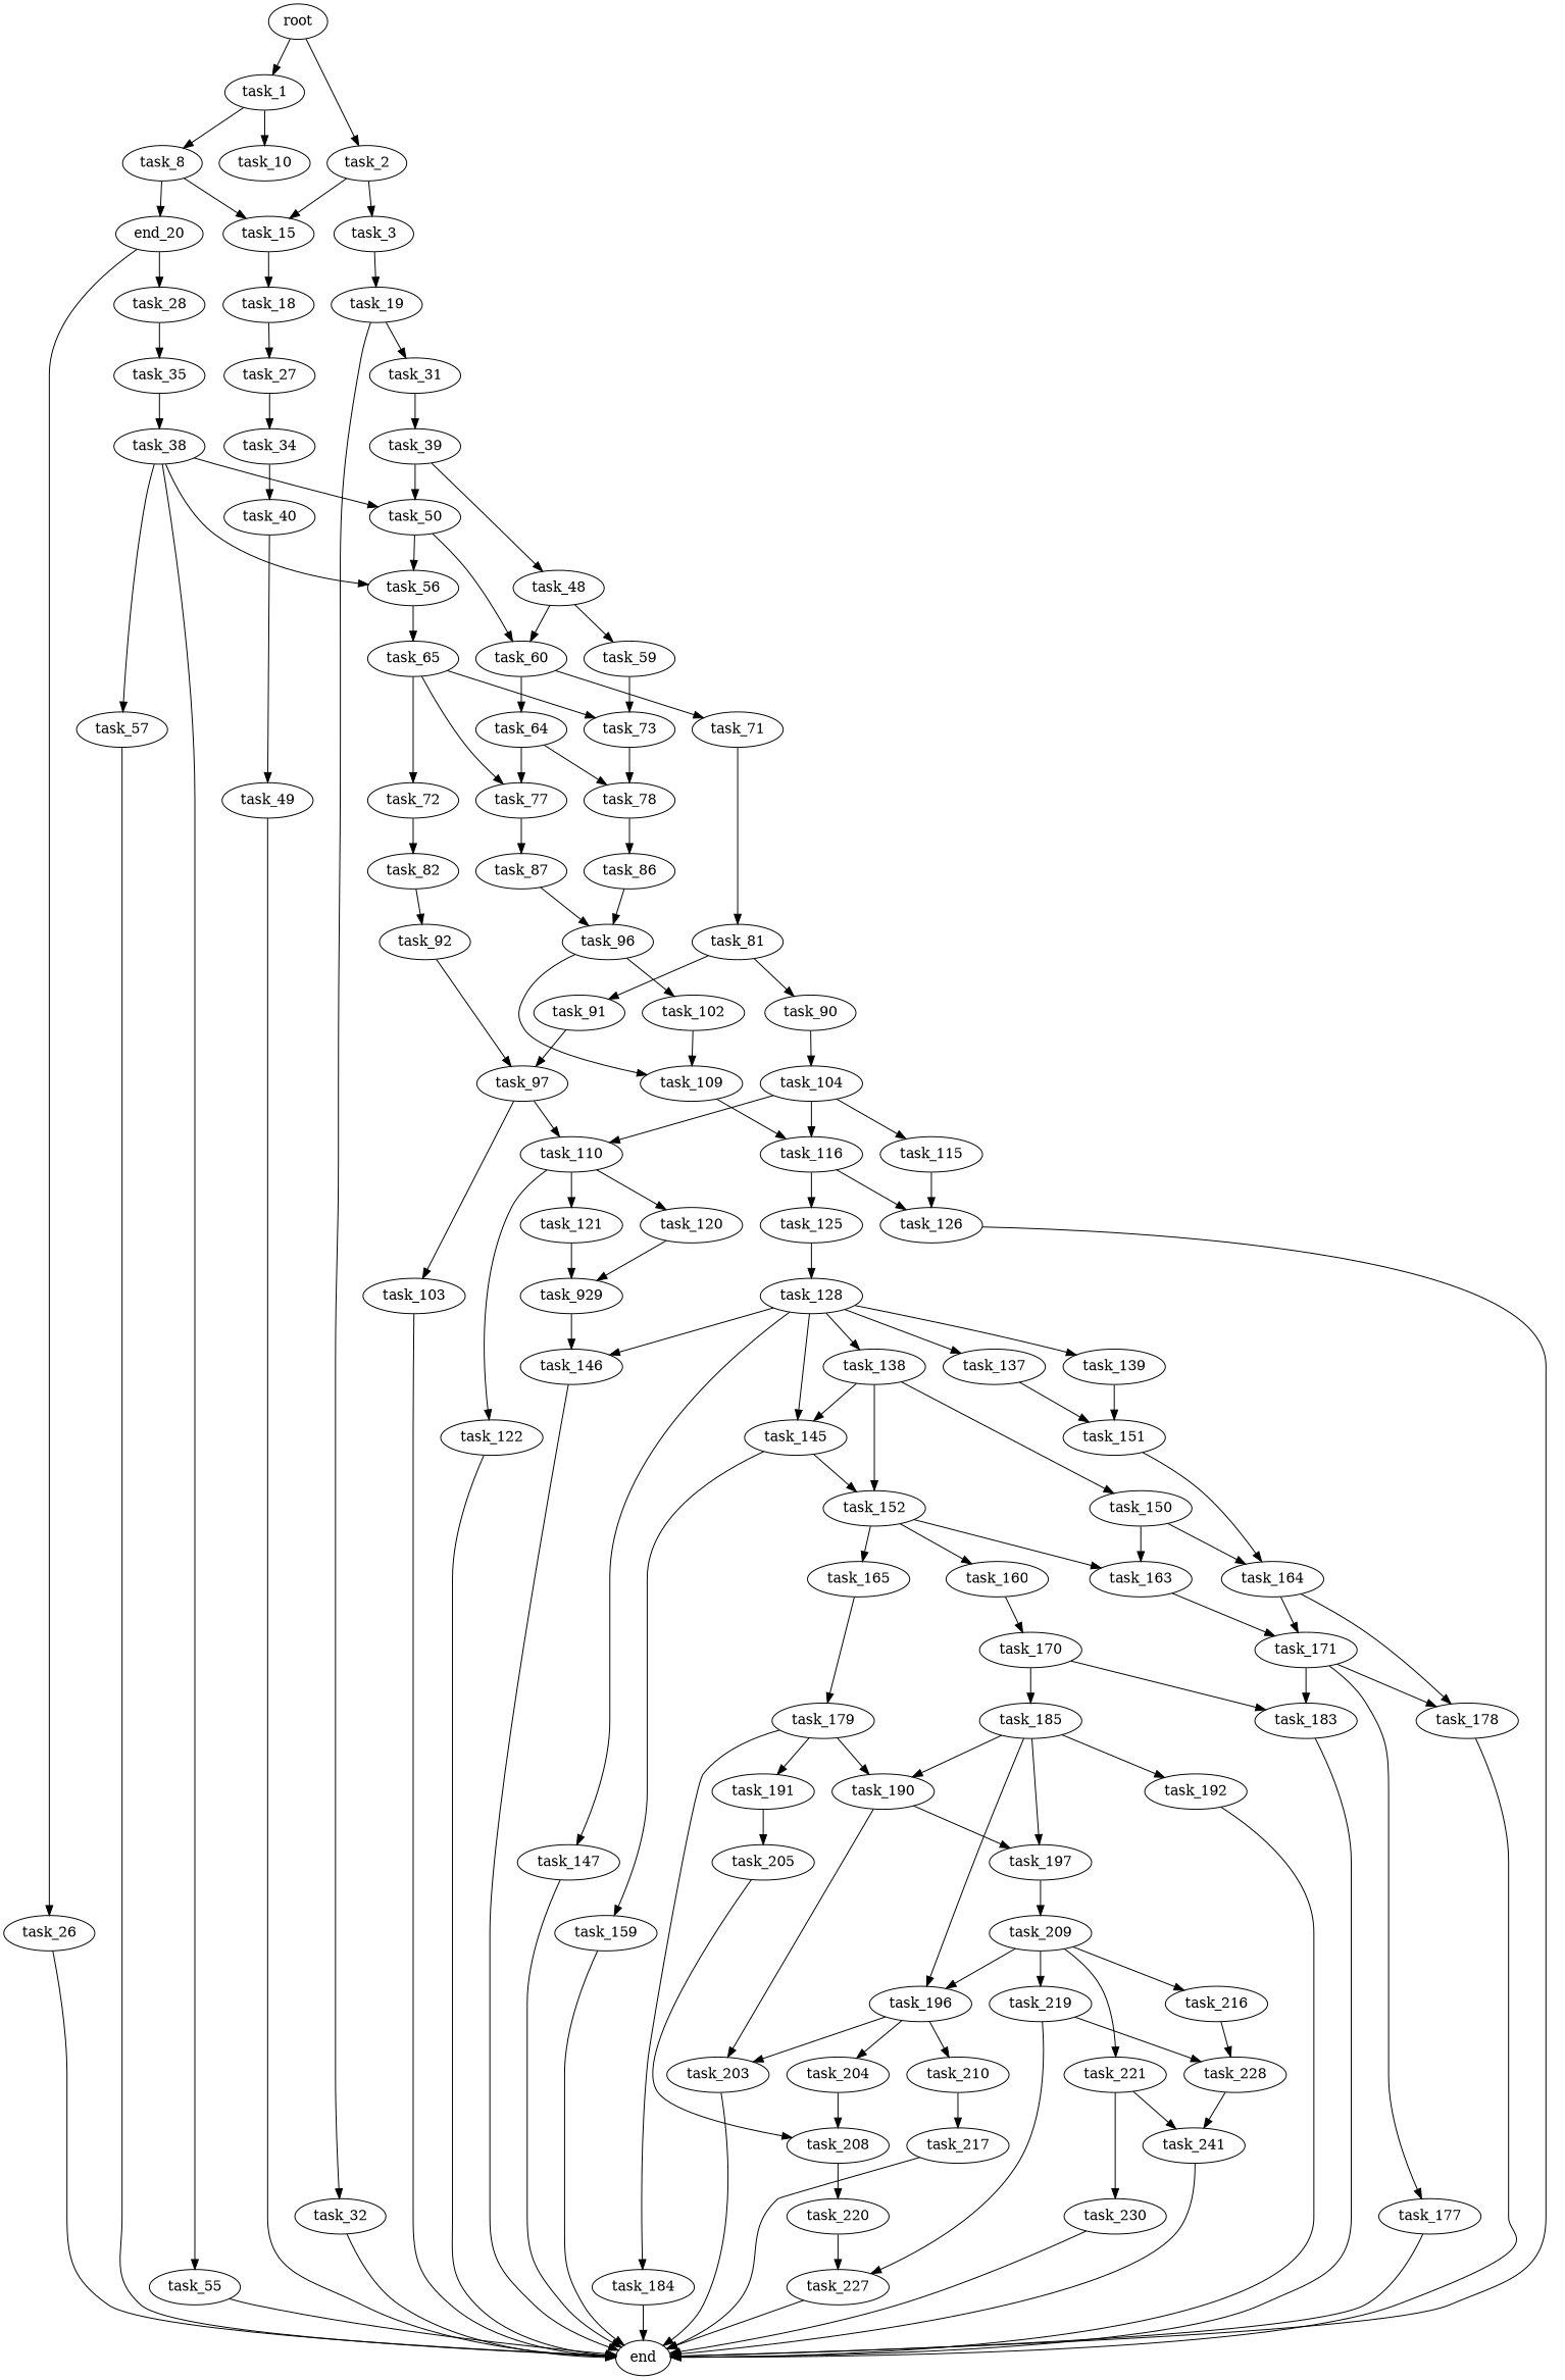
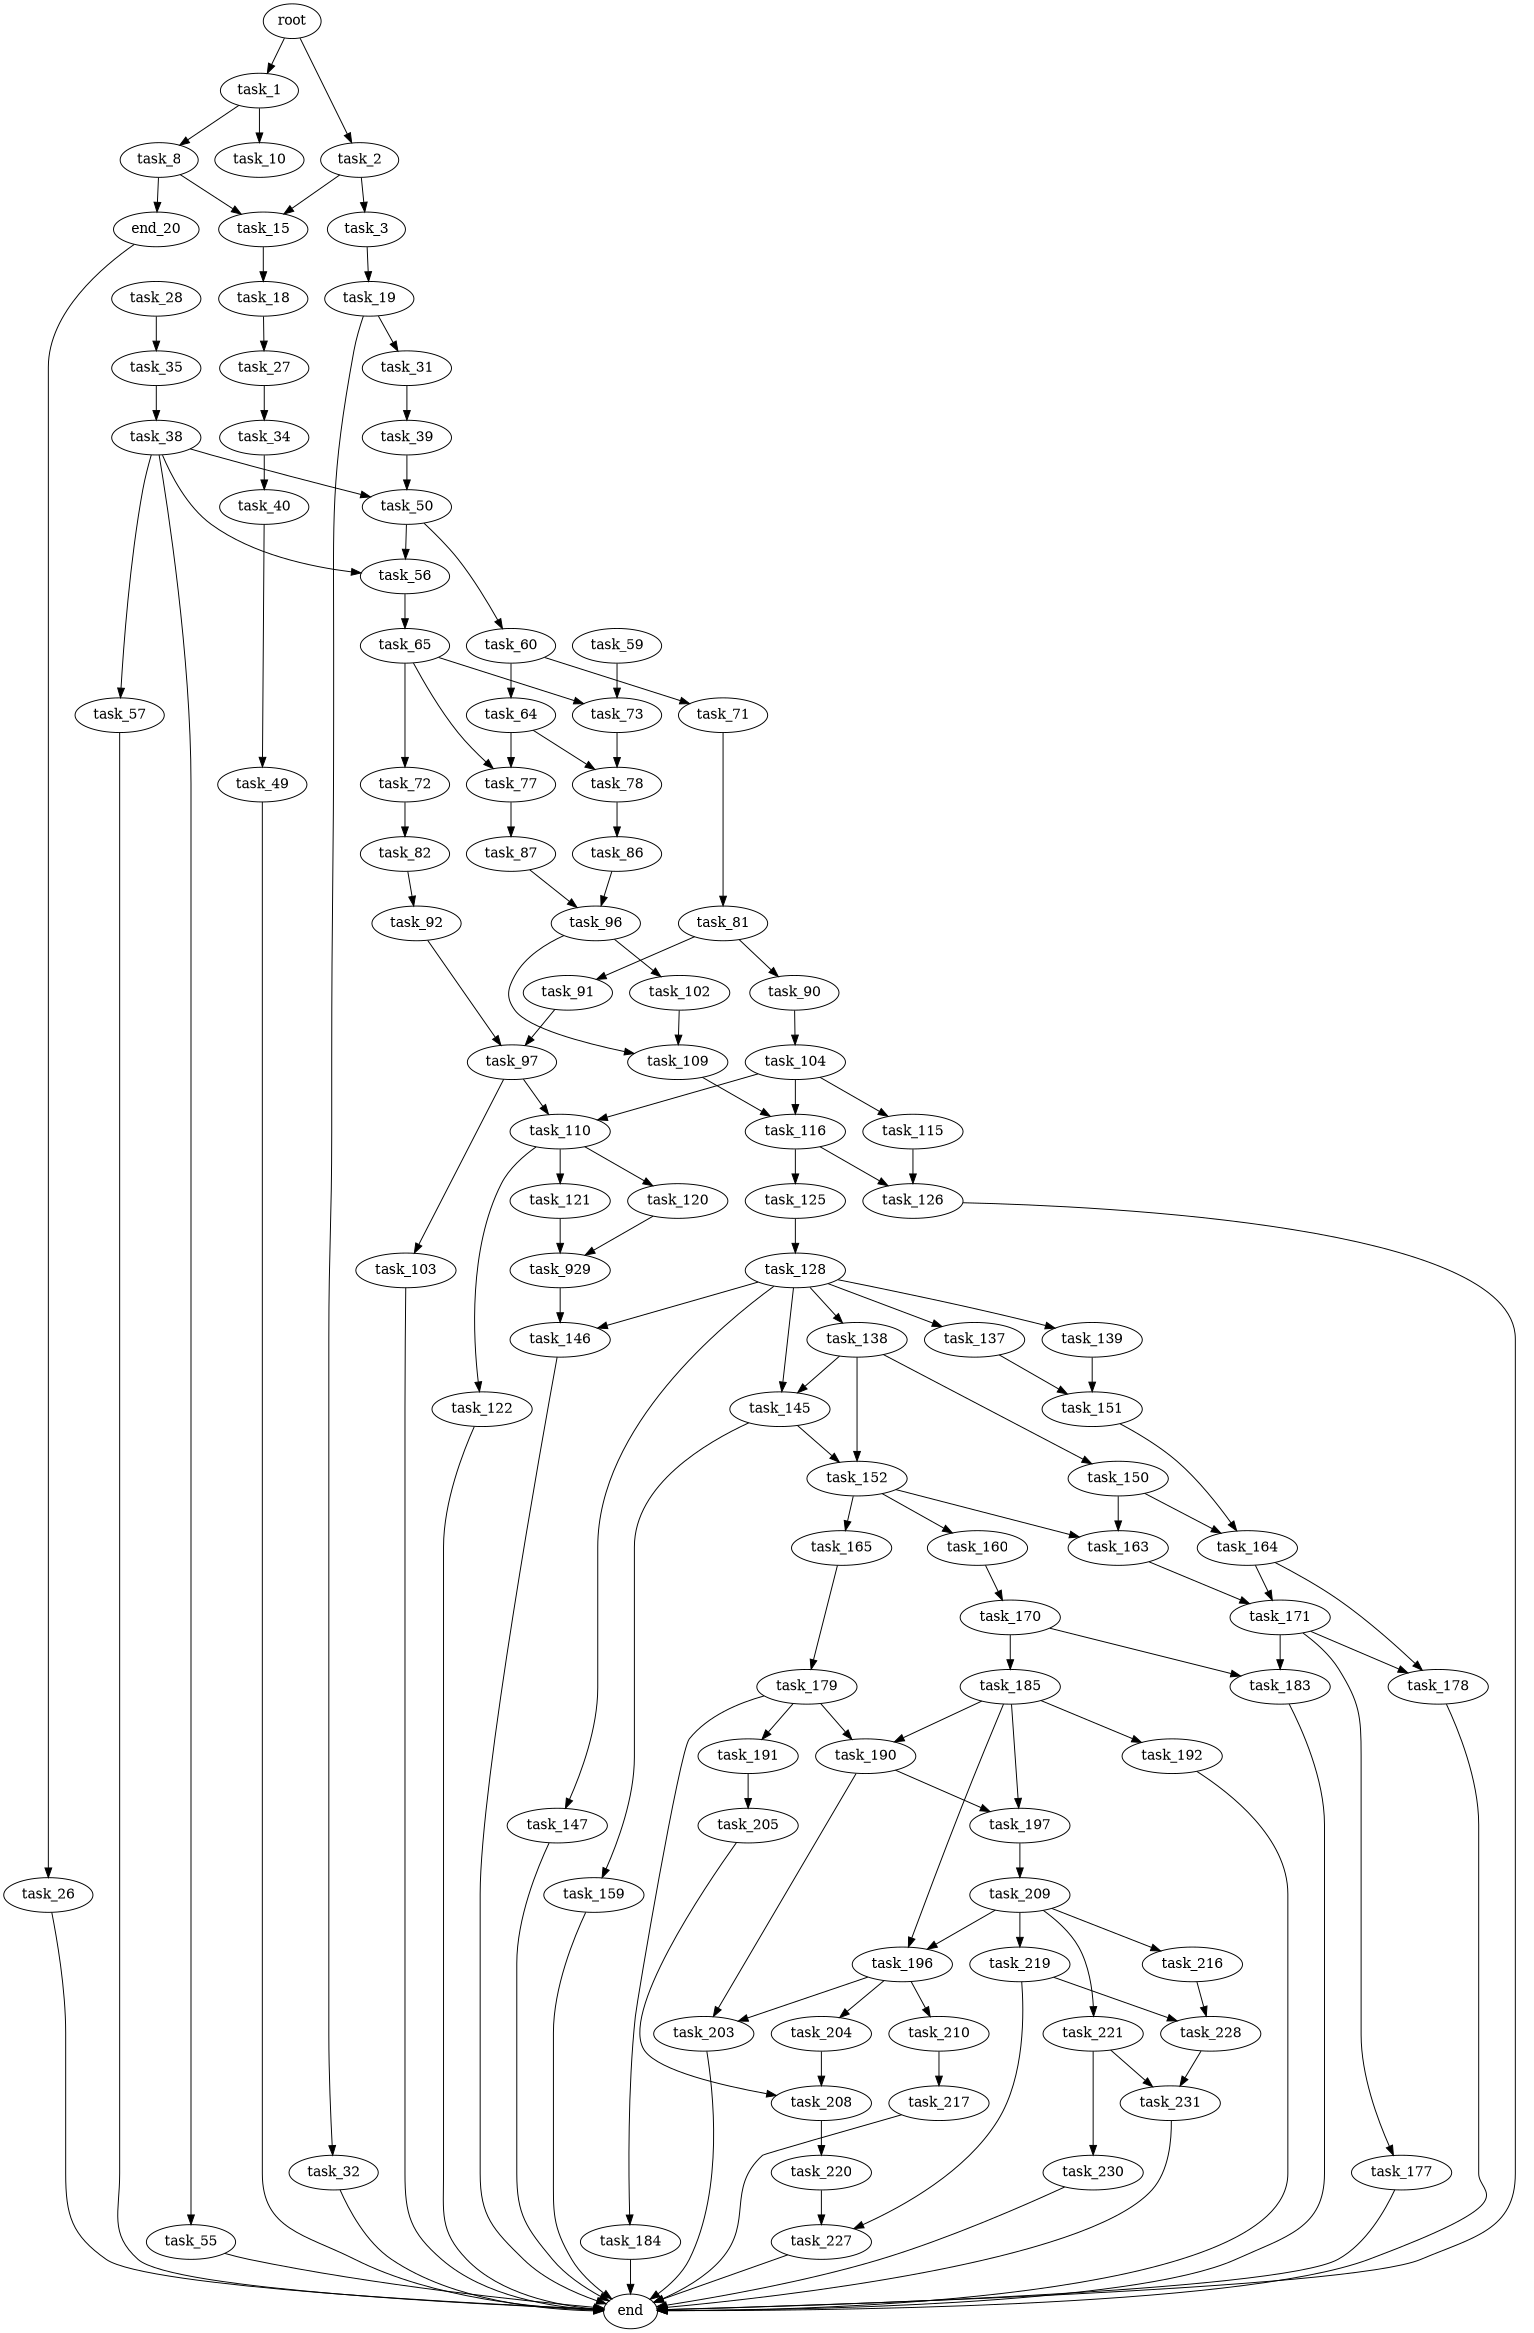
  digraph {
    root
    task_1
    task_2
    task_8
    task_10
    n6 [label=task_3]
    task_15
    n8 [label=end_20]
    task_19
    task_18
    task_26
    task_28
    task_31
    task_32
    task_27
    task_34
    task_39
    end
    task_35
    task_40
    task_38
    task_50
-   task_48
    task_49
    task_55
    task_56
    task_57
    task_60
    task_65
    task_59
    task_73
    task_64
    task_71
    task_77
    task_72
    task_78
    task_81
    task_87
    task_86
    task_82
    task_90
    task_91
    task_92
    task_96
    task_104
    task_97
    task_102
    task_109
    task_110
    task_115
    task_116
    task_103
    task_120
    task_121
    task_122
    task_126
    task_125
    n58 [label=task_929]
    task_128
    task_146
    task_137
    task_138
    task_139
    task_145
    task_147
    task_151
    task_150
    task_152
    task_159
    task_164
    task_163
    task_160
    task_165
    task_171
    task_178
    task_170
    task_179
    task_183
    task_185
    task_177
    task_184
    task_190
    task_191
    task_192
    task_196
    task_197
    task_203
    task_205
    task_204
    task_210
    task_209
    task_208
    task_216
    task_219
    task_221
    task_217
    task_220
    task_227
    task_228
    task_230
-   task_231 [label=task_241]
+   task_231
    root -> task_1
    root -> task_2
    task_1 -> task_8
    task_1 -> task_10
    task_2 -> n6
    task_2 -> task_15
    task_8 -> task_15
    task_8 -> n8
    n6 -> task_19
    task_15 -> task_18
    n8 -> task_26
-   n8 -> task_28
    task_19 -> task_31
    task_19 -> task_32
    task_18 -> task_27
    task_26 -> end
    task_28 -> task_35
    task_31 -> task_39
    task_32 -> end
    task_27 -> task_34
    task_34 -> task_40
    task_39 -> task_50
-   task_39 -> task_48
    task_35 -> task_38
    task_40 -> task_49
    task_38 -> task_50
    task_38 -> task_55
    task_38 -> task_56
    task_38 -> task_57
    task_50 -> task_56
    task_50 -> task_60
-   task_48 -> task_60
-   task_48 -> task_59
    task_49 -> end
    task_55 -> end
    task_56 -> task_65
    task_57 -> end
    task_60 -> task_64
    task_60 -> task_71
    task_65 -> task_73
    task_65 -> task_77
    task_65 -> task_72
    task_59 -> task_73
    task_73 -> task_78
    task_64 -> task_77
    task_64 -> task_78
    task_71 -> task_81
    task_77 -> task_87
    task_72 -> task_82
    task_78 -> task_86
    task_81 -> task_90
    task_81 -> task_91
    task_87 -> task_96
    task_86 -> task_96
    task_82 -> task_92
    task_90 -> task_104
    task_91 -> task_97
    task_92 -> task_97
    task_96 -> task_102
    task_96 -> task_109
    task_104 -> task_110
    task_104 -> task_115
    task_104 -> task_116
    task_97 -> task_110
    task_97 -> task_103
    task_102 -> task_109
    task_109 -> task_116
    task_110 -> task_120
    task_110 -> task_121
    task_110 -> task_122
    task_115 -> task_126
    task_116 -> task_126
    task_116 -> task_125
    task_103 -> end
    task_120 -> n58
    task_121 -> n58
    task_122 -> end
    task_126 -> end
    task_125 -> task_128
    n58 -> task_146
    task_128 -> task_146
    task_128 -> task_137
    task_128 -> task_138
    task_128 -> task_139
    task_128 -> task_145
    task_128 -> task_147
    task_146 -> end
    task_137 -> task_151
    task_138 -> task_145
    task_138 -> task_150
    task_138 -> task_152
    task_139 -> task_151
    task_145 -> task_152
    task_145 -> task_159
    task_147 -> end
    task_151 -> task_164
    task_150 -> task_164
    task_150 -> task_163
    task_152 -> task_163
    task_152 -> task_160
    task_152 -> task_165
    task_159 -> end
    task_164 -> task_171
    task_164 -> task_178
    task_163 -> task_171
    task_160 -> task_170
    task_165 -> task_179
    task_171 -> task_178
    task_171 -> task_183
    task_171 -> task_177
    task_178 -> end
    task_170 -> task_183
    task_170 -> task_185
    task_179 -> task_184
    task_179 -> task_190
    task_179 -> task_191
    task_183 -> end
    task_185 -> task_190
    task_185 -> task_192
    task_185 -> task_196
    task_185 -> task_197
    task_177 -> end
    task_184 -> end
    task_190 -> task_197
    task_190 -> task_203
    task_191 -> task_205
    task_192 -> end
    task_196 -> task_203
    task_196 -> task_204
    task_196 -> task_210
    task_197 -> task_209
    task_203 -> end
    task_205 -> task_208
    task_204 -> task_208
    task_210 -> task_217
    task_209 -> task_196
    task_209 -> task_216
    task_209 -> task_219
    task_209 -> task_221
    task_208 -> task_220
    task_216 -> task_228
    task_219 -> task_227
    task_219 -> task_228
    task_221 -> task_230
    task_221 -> task_231
    task_217 -> end
    task_220 -> task_227
    task_227 -> end
    task_228 -> task_231
    task_230 -> end
    task_231 -> end
  }
